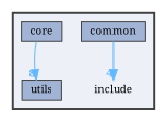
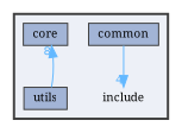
  digraph {
    compound=true
    fontname="Noto Serif"
    node [fontname="Noto Serif" fontsize=10 shape=box color=grey25 fillcolor="#a2b4d6" style=filled]
    edge [color=steelblue1 fontcolor=steelblue1 fontname="Noto Serif" fontsize=10 labeldistance=1.5 labelfontname=Helvetica labelfontsize=10]
    n1 [height=0.2 label=include shape=plaintext width=0.4 color="" fillcolor="" style=""]
    n2 [height=0.2 label=common width=0.4]
    n3 [height=0.2 label=core width=0.4]
    n4 [height=0.2 label=utils width=0.4]
    subgraph cluster_1 {
      bgcolor="#edf0f7"
      fontsize=10
      pencolor=grey25
      style="filled,bold"
      n1
      n2
      n3
      n4
    }
    n2 -> n1 [headlabel=4]
-   n3 -> n4 [headlabel=8]
+   n4 -> n3 [headlabel=8]
  }
